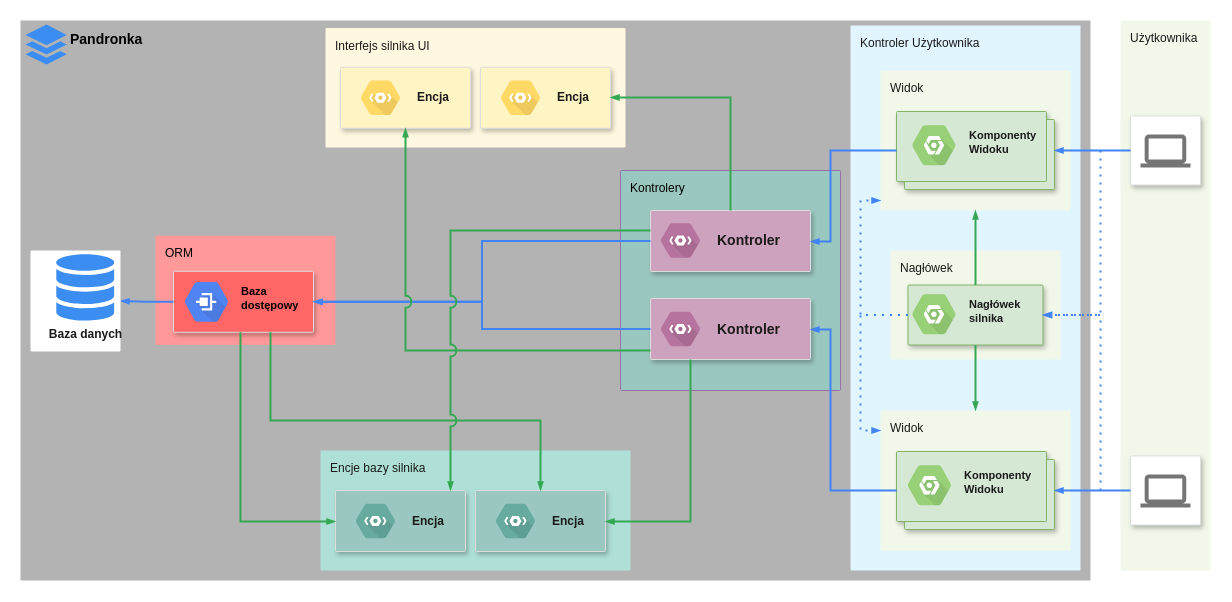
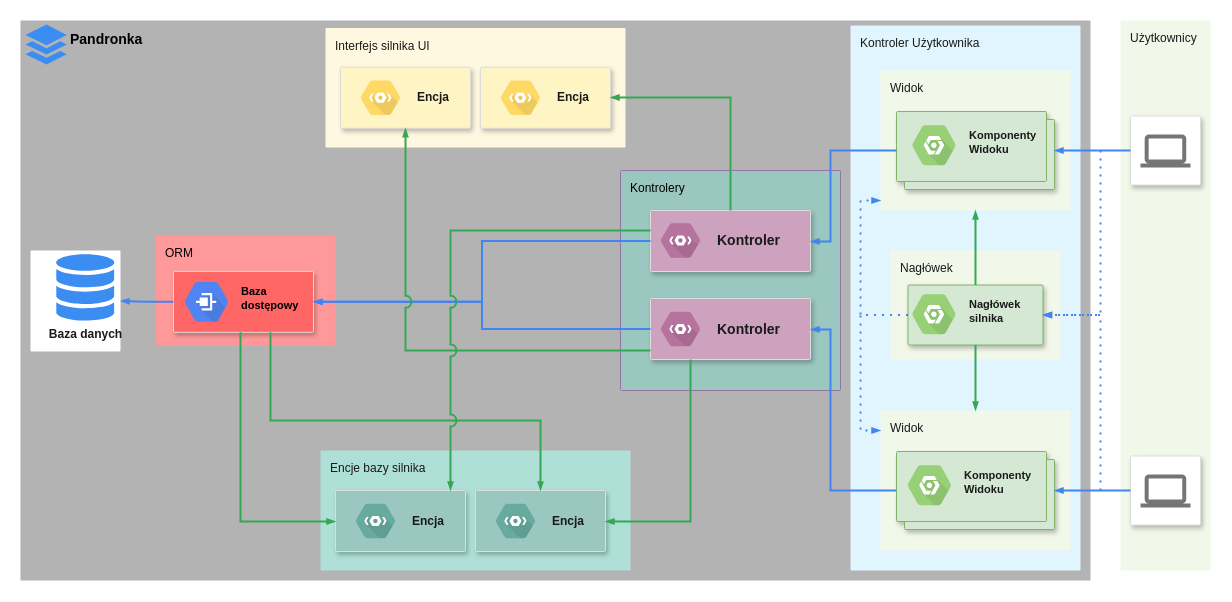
  <mxCell id="0" />
  <mxCell id="1" parent="0" />
  <mxCell id="2" value="Pandronka" style="strokeColor=none;shadow=0;gradientColor=none;fontSize=14;align=left;spacing=10;9E9E9E;verticalAlign=top;spacingTop=-4;fontStyle=1;spacingLeft=40;html=1;fillColor=#B3B3B3;" parent="1" vertex="1"><mxGeometry x="20" y="20" width="1070" height="560" as="geometry" /></mxCell>
- <mxCell id="3" value="Użytkownika" style="rounded=1;absoluteArcSize=1;arcSize=2;html=1;strokeColor=none;gradientColor=none;shadow=0;dashed=0;strokeColor=none;fontSize=12;align=left;verticalAlign=top;spacing=10;spacingTop=-4;fillColor=#F1F8E9;fontColor=#1A1A1A;" parent="1" vertex="1"><mxGeometry x="1120" y="20" width="90" height="550" as="geometry" /></mxCell>
+ <mxCell id="3" value="Użytkownicy" style="rounded=1;absoluteArcSize=1;arcSize=2;html=1;strokeColor=none;gradientColor=none;shadow=0;dashed=0;strokeColor=none;fontSize=12;align=left;verticalAlign=top;spacing=10;spacingTop=-4;fillColor=#F1F8E9;fontColor=#1A1A1A;" parent="1" vertex="1"><mxGeometry x="1120" y="20" width="90" height="550" as="geometry" /></mxCell>
  <mxCell id="4" value="" style="strokeColor=#dddddd;fillColor=#ffffff;shadow=1;strokeWidth=1;rounded=1;absoluteArcSize=1;arcSize=2;labelPosition=center;verticalLabelPosition=middle;align=center;verticalAlign=bottom;spacingLeft=0;fontColor=#999999;fontSize=12;whiteSpace=wrap;spacingBottom=2;html=1;" parent="1" vertex="1"><mxGeometry x="1130" y="115.5" width="70" height="69" as="geometry" /></mxCell>
  <mxCell id="5" value="" style="dashed=0;connectable=0;html=1;fillColor=#757575;strokeColor=none;shape=mxgraph.gcp2.laptop;part=1;" parent="4" vertex="1"><mxGeometry x="0.5" width="50" height="33" relative="1" as="geometry"><mxPoint x="-25" y="18.5" as="offset" /></mxGeometry></mxCell>
  <mxCell id="6" value="" style="strokeColor=#dddddd;fillColor=#ffffff;shadow=1;strokeWidth=1;rounded=1;absoluteArcSize=1;arcSize=2;labelPosition=center;verticalLabelPosition=middle;align=center;verticalAlign=bottom;spacingLeft=0;fontColor=#999999;fontSize=12;whiteSpace=wrap;spacingBottom=2;html=1;" vertex="1" parent="1"><mxGeometry x="1130" y="455.5" width="70" height="69" as="geometry" /></mxCell>
  <mxCell id="7" value="" style="dashed=0;connectable=0;html=1;fillColor=#757575;strokeColor=none;shape=mxgraph.gcp2.laptop;part=1;" vertex="1" parent="6"><mxGeometry x="0.5" width="50" height="33" relative="1" as="geometry"><mxPoint x="-25" y="18.5" as="offset" /></mxGeometry></mxCell>
  <mxCell id="8" value="Kontroler Użytkownika" style="points=[[0,0,0],[0.25,0,0],[0.5,0,0],[0.75,0,0],[1,0,0],[1,0.25,0],[1,0.5,0],[1,0.75,0],[1,1,0],[0.75,1,0],[0.5,1,0],[0.25,1,0],[0,1,0],[0,0.75,0],[0,0.5,0],[0,0.25,0]];rounded=1;absoluteArcSize=1;arcSize=2;html=1;strokeColor=none;gradientColor=none;shadow=0;dashed=0;fontSize=12;align=left;verticalAlign=top;spacing=10;spacingTop=-4;fillColor=#E1F5FE;fontColor=#1A1A1A;" vertex="1" parent="1"><mxGeometry x="850" y="25" width="230" height="545" as="geometry" /></mxCell>
  <mxCell id="9" value="Widok" style="points=[[0,0,0],[0.25,0,0],[0.5,0,0],[0.75,0,0],[1,0,0],[1,0.25,0],[1,0.5,0],[1,0.75,0],[1,1,0],[0.75,1,0],[0.5,1,0],[0.25,1,0],[0,1,0],[0,0.75,0],[0,0.5,0],[0,0.25,0]];rounded=1;absoluteArcSize=1;arcSize=2;html=1;strokeColor=none;gradientColor=none;shadow=0;dashed=0;fontSize=12;align=left;verticalAlign=top;spacing=10;spacingTop=-4;fillColor=#F1F8E9;fontColor=#1A1A1A;" vertex="1" parent="1"><mxGeometry x="880" y="70" width="190" height="140" as="geometry" /></mxCell>
  <mxCell id="10" value="Nagłówek" style="points=[[0,0,0],[0.25,0,0],[0.5,0,0],[0.75,0,0],[1,0,0],[1,0.25,0],[1,0.5,0],[1,0.75,0],[1,1,0],[0.75,1,0],[0.5,1,0],[0.25,1,0],[0,1,0],[0,0.75,0],[0,0.5,0],[0,0.25,0]];rounded=1;absoluteArcSize=1;arcSize=2;html=1;strokeColor=none;gradientColor=none;shadow=0;dashed=0;fontSize=12;align=left;verticalAlign=top;spacing=10;spacingTop=-4;fillColor=#F1F8E9;fontColor=#1A1A1A;" vertex="1" parent="1"><mxGeometry x="890" y="250" width="170" height="109" as="geometry" /></mxCell>
  <mxCell id="11" value="" style="strokeColor=#82b366;fillColor=#d5e8d4;shadow=1;strokeWidth=1;rounded=1;absoluteArcSize=1;arcSize=2;fontSize=10;align=center;html=1;" vertex="1" parent="1"><mxGeometry x="907.5" y="284.5" width="135" height="60" as="geometry" /></mxCell>
  <mxCell id="12" value="" style="html=1;aspect=fixed;strokeColor=none;shadow=0;align=center;verticalAlign=top;fillColor=#3B8DF1;shape=mxgraph.gcp2.files" vertex="1" parent="1"><mxGeometry x="25" y="24" width="41.23" height="40" as="geometry" /></mxCell>
  <mxCell id="13" value="" style="shape=mxgraph.gcp2.doubleRect;strokeColor=#82b366;fillColor=#d5e8d4;shadow=1;strokeWidth=1;fontSize=10;align=center;html=1;" vertex="1" parent="1"><mxGeometry x="896" y="111" width="158" height="78" as="geometry" /></mxCell>
  <mxCell id="14" value="Widok" style="points=[[0,0,0],[0.25,0,0],[0.5,0,0],[0.75,0,0],[1,0,0],[1,0.25,0],[1,0.5,0],[1,0.75,0],[1,1,0],[0.75,1,0],[0.5,1,0],[0.25,1,0],[0,1,0],[0,0.75,0],[0,0.5,0],[0,0.25,0]];rounded=1;absoluteArcSize=1;arcSize=2;html=1;strokeColor=none;gradientColor=none;shadow=0;dashed=0;fontSize=12;align=left;verticalAlign=top;spacing=10;spacingTop=-4;fillColor=#F1F8E9;fontColor=#1A1A1A;" vertex="1" parent="1"><mxGeometry x="880" y="410" width="190" height="140" as="geometry" /></mxCell>
  <mxCell id="15" value="" style="shape=mxgraph.gcp2.doubleRect;strokeColor=#82b366;fillColor=#d5e8d4;shadow=1;strokeWidth=1;fontSize=10;align=center;html=1;" vertex="1" parent="1"><mxGeometry x="896" y="451" width="158" height="78" as="geometry" /></mxCell>
  <mxCell id="16" value="" style="edgeStyle=orthogonalEdgeStyle;fontSize=12;html=1;endArrow=blockThin;endFill=1;rounded=0;strokeWidth=2;endSize=4;startSize=4;strokeColor=#34A853;dashed=0;" edge="1" parent="1" source="11" target="9"><mxGeometry width="100" relative="1" as="geometry"><mxPoint x="510" y="230" as="sourcePoint" /><mxPoint x="610" y="230" as="targetPoint" /><Array as="points" /></mxGeometry></mxCell>
  <mxCell id="17" value="" style="edgeStyle=orthogonalEdgeStyle;fontSize=12;html=1;endArrow=blockThin;endFill=1;rounded=0;strokeWidth=2;endSize=4;startSize=4;strokeColor=#34A853;dashed=0;" edge="1" parent="1" source="11" target="14"><mxGeometry width="100" relative="1" as="geometry"><mxPoint x="570" y="360" as="sourcePoint" /><mxPoint x="670" y="360" as="targetPoint" /></mxGeometry></mxCell>
  <mxCell id="18" value="" style="edgeStyle=orthogonalEdgeStyle;fontSize=12;html=1;endArrow=blockThin;endFill=1;rounded=0;strokeWidth=2;endSize=4;startSize=4;dashed=0;strokeColor=#4284F3;" edge="1" parent="1" source="4" target="13"><mxGeometry width="100" relative="1" as="geometry"><mxPoint x="1230" y="240" as="sourcePoint" /><mxPoint x="1330" y="240" as="targetPoint" /></mxGeometry></mxCell>
  <mxCell id="19" value="" style="edgeStyle=orthogonalEdgeStyle;fontSize=12;html=1;endArrow=blockThin;endFill=1;rounded=0;strokeWidth=2;endSize=4;startSize=4;dashed=0;strokeColor=#4284F3;" edge="1" parent="1" source="6" target="15"><mxGeometry width="100" relative="1" as="geometry"><mxPoint x="1250" y="390" as="sourcePoint" /><mxPoint x="1350" y="390" as="targetPoint" /></mxGeometry></mxCell>
  <mxCell id="20" value="" style="edgeStyle=orthogonalEdgeStyle;fontSize=12;html=1;endArrow=blockThin;endFill=1;rounded=0;strokeWidth=2;endSize=4;startSize=4;dashed=1;dashPattern=1 3;strokeColor=#4284F3;" edge="1" parent="1" target="11"><mxGeometry width="100" relative="1" as="geometry"><mxPoint x="1100" y="150" as="sourcePoint" /><mxPoint x="1360" y="380" as="targetPoint" /><Array as="points"><mxPoint x="1100" y="220" /><mxPoint x="1100" y="315" /></Array></mxGeometry></mxCell>
  <mxCell id="21" value="" style="edgeStyle=orthogonalEdgeStyle;fontSize=12;html=1;endArrow=blockThin;endFill=1;rounded=0;strokeWidth=2;endSize=4;startSize=4;dashed=1;dashPattern=1 3;strokeColor=#4284F3;" edge="1" parent="1" target="11"><mxGeometry width="100" relative="1" as="geometry"><mxPoint x="1100" y="490" as="sourcePoint" /><mxPoint x="1350" y="380" as="targetPoint" /><Array as="points"><mxPoint x="1100" y="380" /><mxPoint x="1100" y="315" /></Array></mxGeometry></mxCell>
  <mxCell id="22" value="Kontrolery" style="points=[[0,0,0],[0.25,0,0],[0.5,0,0],[0.75,0,0],[1,0,0],[1,0.25,0],[1,0.5,0],[1,0.75,0],[1,1,0],[0.75,1,0],[0.5,1,0],[0.25,1,0],[0,1,0],[0,0.75,0],[0,0.5,0],[0,0.25,0]];rounded=1;absoluteArcSize=1;arcSize=2;html=1;strokeColor=#9673a6;shadow=0;dashed=0;fontSize=12;align=left;verticalAlign=top;spacing=10;spacingTop=-4;fillColor=#9ac7bf;" vertex="1" parent="1"><mxGeometry x="620" y="170" width="220" height="220" as="geometry" /></mxCell>
  <mxCell id="23" value="" style="strokeColor=#dddddd;shadow=1;strokeWidth=1;rounded=1;absoluteArcSize=1;arcSize=2;fontSize=10;fontColor=#9E9E9E;align=center;html=1;fillColor=#CDA2BE;" vertex="1" parent="1"><mxGeometry x="650" y="210" width="160" height="61" as="geometry" /></mxCell>
  <mxCell id="24" value="&lt;font style=&quot;font-size: 14px&quot; color=&quot;#1A1A1A&quot;&gt;Kontroler&lt;/font&gt;" style="dashed=0;connectable=0;html=1;strokeColor=none;shape=mxgraph.gcp2.hexIcon;prIcon=cloud_tools_for_powershell;part=1;labelPosition=right;verticalLabelPosition=middle;align=left;verticalAlign=middle;spacingLeft=5;fontColor=#999999;fontSize=12;fillColor=#B5739D;fontStyle=1" vertex="1" parent="1"><mxGeometry x="650" y="214.75" width="60" height="50.5" as="geometry" /></mxCell>
  <mxCell id="25" value="" style="strokeColor=#dddddd;shadow=1;strokeWidth=1;rounded=1;absoluteArcSize=1;arcSize=2;fontSize=10;fontColor=#9E9E9E;align=center;html=1;fillColor=#CDA2BE;" vertex="1" parent="1"><mxGeometry x="650" y="298" width="160" height="61" as="geometry" /></mxCell>
  <mxCell id="26" value="&lt;font style=&quot;font-size: 14px&quot; color=&quot;#1A1A1A&quot;&gt;Kontroler&lt;/font&gt;" style="dashed=0;connectable=0;html=1;strokeColor=none;shape=mxgraph.gcp2.hexIcon;prIcon=cloud_tools_for_powershell;part=1;labelPosition=right;verticalLabelPosition=middle;align=left;verticalAlign=middle;spacingLeft=5;fontColor=#999999;fontSize=12;fillColor=#B5739D;fontStyle=1" vertex="1" parent="1"><mxGeometry x="650" y="303.25" width="60" height="50.5" as="geometry" /></mxCell>
  <mxCell id="27" value="" style="edgeStyle=orthogonalEdgeStyle;fontSize=12;html=1;endArrow=blockThin;endFill=1;rounded=0;strokeWidth=2;endSize=4;startSize=4;dashed=0;strokeColor=#4284F3;" edge="1" parent="1" source="13" target="23"><mxGeometry width="100" relative="1" as="geometry"><mxPoint x="750" y="-20" as="sourcePoint" /><mxPoint x="850" y="-20" as="targetPoint" /><Array as="points"><mxPoint x="830" y="150" /><mxPoint x="830" y="241" /></Array></mxGeometry></mxCell>
  <mxCell id="28" value="" style="edgeStyle=orthogonalEdgeStyle;fontSize=12;html=1;endArrow=blockThin;endFill=1;rounded=0;strokeWidth=2;endSize=4;startSize=4;dashed=0;strokeColor=#4284F3;" edge="1" parent="1" source="15" target="25"><mxGeometry width="100" relative="1" as="geometry"><mxPoint x="830" y="-10" as="sourcePoint" /><mxPoint x="930" y="-10" as="targetPoint" /><Array as="points"><mxPoint x="830" y="490" /><mxPoint x="830" y="329" /></Array></mxGeometry></mxCell>
  <mxCell id="29" value="&lt;div&gt;&lt;font color=&quot;#1A1A1A&quot;&gt;Nagłówek&lt;/font&gt;&lt;/div&gt;&lt;div&gt;&lt;font color=&quot;#1A1A1A&quot;&gt;silnika&lt;br&gt;&lt;/font&gt;&lt;/div&gt;" style="html=1;strokeColor=none;verticalAlign=middle;labelPosition=right;verticalLabelPosition=middle;align=left;spacingTop=-6;fontSize=11;fontStyle=1;fontColor=#999999;shape=mxgraph.gcp2.hexIcon;prIcon=placeholder;fillColor=#97D077;" vertex="1" parent="1"><mxGeometry x="900.5" y="284.5" width="66" height="58.5" as="geometry" /></mxCell>
  <mxCell id="30" value="&lt;div&gt;&lt;font color=&quot;#1A1A1A&quot;&gt;Komponenty&lt;/font&gt;&lt;/div&gt;&lt;div&gt;&lt;font color=&quot;#1A1A1A&quot;&gt;Widoku&lt;br&gt;&lt;/font&gt;&lt;/div&gt;" style="html=1;strokeColor=none;verticalAlign=middle;labelPosition=right;verticalLabelPosition=middle;align=left;spacingTop=-6;fontSize=11;fontStyle=1;fontColor=#999999;shape=mxgraph.gcp2.hexIcon;prIcon=placeholder;fillColor=#97D077;" vertex="1" parent="1"><mxGeometry x="900.5" y="115.5" width="66" height="58.5" as="geometry" /></mxCell>
  <mxCell id="31" value="&lt;div&gt;&lt;font color=&quot;#1A1A1A&quot;&gt;Komponenty&lt;/font&gt;&lt;/div&gt;&lt;div&gt;&lt;font color=&quot;#1A1A1A&quot;&gt;Widoku&lt;br&gt;&lt;/font&gt;&lt;/div&gt;" style="html=1;strokeColor=none;verticalAlign=middle;labelPosition=right;verticalLabelPosition=middle;align=left;spacingTop=-6;fontSize=11;fontStyle=1;fontColor=#999999;shape=mxgraph.gcp2.hexIcon;prIcon=placeholder;fillColor=#97D077;" vertex="1" parent="1"><mxGeometry x="896" y="455.5" width="66" height="58.5" as="geometry" /></mxCell>
  <mxCell id="32" value="" style="edgeStyle=orthogonalEdgeStyle;fontSize=12;html=1;endArrow=blockThin;endFill=1;rounded=0;strokeWidth=2;endSize=4;startSize=4;dashed=1;dashPattern=1 3;strokeColor=#4284F3;" edge="1" parent="1" source="11" target="9"><mxGeometry width="100" relative="1" as="geometry"><mxPoint x="830" y="-10" as="sourcePoint" /><mxPoint x="930" y="-10" as="targetPoint" /><Array as="points"><mxPoint x="860" y="315" /><mxPoint x="860" y="200" /></Array></mxGeometry></mxCell>
  <mxCell id="33" value="" style="edgeStyle=orthogonalEdgeStyle;fontSize=12;html=1;endArrow=blockThin;endFill=1;rounded=0;strokeWidth=2;endSize=4;startSize=4;dashed=1;dashPattern=1 3;strokeColor=#4284F3;" edge="1" parent="1" source="11" target="14"><mxGeometry width="100" relative="1" as="geometry"><mxPoint x="1240" y="330" as="sourcePoint" /><mxPoint x="1340" y="330" as="targetPoint" /><Array as="points"><mxPoint x="860" y="315" /><mxPoint x="860" y="430" /></Array></mxGeometry></mxCell>
  <mxCell id="34" value="Interfejs silnika UI" style="points=[[0,0,0],[0.25,0,0],[0.5,0,0],[0.75,0,0],[1,0,0],[1,0.25,0],[1,0.5,0],[1,0.75,0],[1,1,0],[0.75,1,0],[0.5,1,0],[0.25,1,0],[0,1,0],[0,0.75,0],[0,0.5,0],[0,0.25,0]];rounded=1;absoluteArcSize=1;arcSize=2;html=1;strokeColor=none;gradientColor=none;shadow=0;dashed=0;fontSize=12;align=left;verticalAlign=top;spacing=10;spacingTop=-4;fillColor=#FFF8E1;fontColor=#1A1A1A;" vertex="1" parent="1"><mxGeometry x="325" y="27.5" width="300" height="119.5" as="geometry" /></mxCell>
  <mxCell id="35" value="Encje bazy silnika" style="points=[[0,0,0],[0.25,0,0],[0.5,0,0],[0.75,0,0],[1,0,0],[1,0.25,0],[1,0.5,0],[1,0.75,0],[1,1,0],[0.75,1,0],[0.5,1,0],[0.25,1,0],[0,1,0],[0,0.75,0],[0,0.5,0],[0,0.25,0]];rounded=1;absoluteArcSize=1;arcSize=2;html=1;strokeColor=none;gradientColor=none;shadow=0;dashed=0;fontSize=12;align=left;verticalAlign=top;spacing=10;spacingTop=-4;fontColor=#1A1A1A;fillColor=#AEE0D7;" vertex="1" parent="1"><mxGeometry x="320" y="450" width="310" height="120" as="geometry" /></mxCell>
  <mxCell id="36" value="" style="strokeColor=#dddddd;shadow=1;strokeWidth=1;rounded=1;absoluteArcSize=1;arcSize=2;fontSize=10;fontColor=#9E9E9E;align=center;html=1;fillColor=#FFF4C3;" vertex="1" parent="1"><mxGeometry x="480" y="66.75" width="130" height="61" as="geometry" /></mxCell>
  <mxCell id="37" value="Encja" style="dashed=0;connectable=0;html=1;strokeColor=none;shape=mxgraph.gcp2.hexIcon;prIcon=cloud_tools_for_powershell;part=1;labelPosition=right;verticalLabelPosition=middle;align=left;verticalAlign=middle;spacingLeft=5;fontSize=12;fontStyle=1;fillColor=#FFD966;fontColor=#1A1A1A;" vertex="1" parent="1"><mxGeometry x="490" y="72" width="60" height="50.5" as="geometry" /></mxCell>
  <mxCell id="38" value="" style="strokeColor=#dddddd;shadow=1;strokeWidth=1;rounded=1;absoluteArcSize=1;arcSize=2;fontSize=10;fontColor=#9E9E9E;align=center;html=1;fillColor=#FFF4C3;" vertex="1" parent="1"><mxGeometry x="340" y="66.75" width="130" height="61" as="geometry" /></mxCell>
  <mxCell id="39" value="Encja" style="dashed=0;connectable=0;html=1;strokeColor=none;shape=mxgraph.gcp2.hexIcon;prIcon=cloud_tools_for_powershell;part=1;labelPosition=right;verticalLabelPosition=middle;align=left;verticalAlign=middle;spacingLeft=5;fontSize=12;fontStyle=1;fillColor=#FFD966;fontColor=#1A1A1A;" vertex="1" parent="1"><mxGeometry x="350" y="72" width="60" height="50.5" as="geometry" /></mxCell>
  <mxCell id="40" value="" style="strokeColor=#dddddd;shadow=1;strokeWidth=1;rounded=1;absoluteArcSize=1;arcSize=2;fontSize=10;fontColor=#9E9E9E;align=center;html=1;fillColor=#9AC7BF;" vertex="1" parent="1"><mxGeometry x="335" y="490" width="130" height="61" as="geometry" /></mxCell>
  <mxCell id="41" value="Encja" style="dashed=0;connectable=0;html=1;strokeColor=none;shape=mxgraph.gcp2.hexIcon;prIcon=cloud_tools_for_powershell;part=1;labelPosition=right;verticalLabelPosition=middle;align=left;verticalAlign=middle;spacingLeft=5;fontSize=12;fontStyle=1;fillColor=#67AB9F;fontColor=#1A1A1A;" vertex="1" parent="1"><mxGeometry x="345" y="495.25" width="60" height="50.5" as="geometry" /></mxCell>
  <mxCell id="42" value="" style="strokeColor=#dddddd;shadow=1;strokeWidth=1;rounded=1;absoluteArcSize=1;arcSize=2;fontSize=10;fontColor=#9E9E9E;align=center;html=1;fillColor=#9AC7BF;" vertex="1" parent="1"><mxGeometry x="475" y="490" width="130" height="61" as="geometry" /></mxCell>
  <mxCell id="43" value="Encja" style="dashed=0;connectable=0;html=1;strokeColor=none;shape=mxgraph.gcp2.hexIcon;prIcon=cloud_tools_for_powershell;part=1;labelPosition=right;verticalLabelPosition=middle;align=left;verticalAlign=middle;spacingLeft=5;fontSize=12;fontStyle=1;fillColor=#67AB9F;fontColor=#1A1A1A;" vertex="1" parent="1"><mxGeometry x="485" y="495.25" width="60" height="50.5" as="geometry" /></mxCell>
  <mxCell id="44" value="ORM" style="points=[[0,0,0],[0.25,0,0],[0.5,0,0],[0.75,0,0],[1,0,0],[1,0.25,0],[1,0.5,0],[1,0.75,0],[1,1,0],[0.75,1,0],[0.5,1,0],[0.25,1,0],[0,1,0],[0,0.75,0],[0,0.5,0],[0,0.25,0]];rounded=1;absoluteArcSize=1;arcSize=2;html=1;strokeColor=none;gradientColor=none;shadow=0;dashed=0;fontSize=12;align=left;verticalAlign=top;spacing=10;spacingTop=-4;fillColor=#FF9999;" vertex="1" parent="1"><mxGeometry x="155" y="235.13" width="180" height="109.37" as="geometry" /></mxCell>
  <mxCell id="45" value="" style="strokeColor=#dddddd;shadow=1;strokeWidth=1;rounded=1;absoluteArcSize=1;arcSize=2;fontSize=10;fontColor=#9E9E9E;align=center;html=1;fillColor=#FF6666;" vertex="1" parent="1"><mxGeometry x="173" y="270.82" width="140" height="61" as="geometry" /></mxCell>
  <mxCell id="46" value="&lt;div&gt;Baza &lt;br&gt;&lt;/div&gt;&lt;div&gt;dostępowy&lt;/div&gt;" style="html=1;fillColor=#5184F3;strokeColor=none;verticalAlign=middle;labelPosition=right;verticalLabelPosition=middle;align=left;spacingTop=-6;fontSize=11;fontStyle=1;shape=mxgraph.gcp2.hexIcon;prIcon=dedicated_interconnect" vertex="1" parent="1"><mxGeometry x="173" y="272.07" width="66" height="58.5" as="geometry" /></mxCell>
  <mxCell id="47" value="" style="edgeStyle=orthogonalEdgeStyle;fontSize=12;html=1;endArrow=blockThin;endFill=1;rounded=0;strokeWidth=2;endSize=4;startSize=4;dashed=0;strokeColor=#4284F3;" edge="1" parent="1" source="23" target="45"><mxGeometry width="100" relative="1" as="geometry"><mxPoint x="120" y="440" as="sourcePoint" /><mxPoint x="220" y="440" as="targetPoint" /></mxGeometry></mxCell>
  <mxCell id="48" value="" style="edgeStyle=orthogonalEdgeStyle;fontSize=12;html=1;endArrow=blockThin;endFill=1;rounded=0;strokeWidth=2;endSize=4;startSize=4;dashed=0;strokeColor=#4284F3;" edge="1" parent="1" source="25" target="45"><mxGeometry width="100" relative="1" as="geometry"><mxPoint x="480" y="360" as="sourcePoint" /><mxPoint x="580" y="360" as="targetPoint" /></mxGeometry></mxCell>
  <mxCell id="49" value="" style="edgeStyle=orthogonalEdgeStyle;fontSize=12;html=1;endArrow=blockThin;endFill=1;rounded=0;strokeWidth=2;endSize=4;startSize=4;strokeColor=#34A853;dashed=0;" edge="1" parent="1" source="23" target="36"><mxGeometry width="100" relative="1" as="geometry"><mxPoint x="380" y="180" as="sourcePoint" /><mxPoint x="480" y="180" as="targetPoint" /><Array as="points"><mxPoint x="730" y="97" /></Array></mxGeometry></mxCell>
  <mxCell id="50" value="" style="edgeStyle=orthogonalEdgeStyle;fontSize=12;html=1;endArrow=blockThin;endFill=1;rounded=0;strokeWidth=2;endSize=4;startSize=4;strokeColor=#34A853;dashed=0;jumpStyle=arc;jumpSize=10;" edge="1" parent="1" source="25" target="38"><mxGeometry width="100" relative="1" as="geometry"><mxPoint x="410" y="210" as="sourcePoint" /><mxPoint x="510" y="210" as="targetPoint" /><Array as="points"><mxPoint x="405" y="350" /></Array></mxGeometry></mxCell>
  <mxCell id="51" value="" style="edgeStyle=orthogonalEdgeStyle;fontSize=12;html=1;endArrow=blockThin;endFill=1;rounded=0;strokeWidth=2;endSize=4;startSize=4;strokeColor=#34A853;dashed=0;" edge="1" parent="1" source="45" target="40"><mxGeometry width="100" relative="1" as="geometry"><mxPoint x="330" y="390" as="sourcePoint" /><mxPoint x="430" y="390" as="targetPoint" /><Array as="points"><mxPoint x="240" y="521" /></Array></mxGeometry></mxCell>
  <mxCell id="52" value="" style="edgeStyle=orthogonalEdgeStyle;fontSize=12;html=1;endArrow=blockThin;endFill=1;rounded=0;strokeWidth=2;endSize=4;startSize=4;strokeColor=#34A853;dashed=0;" edge="1" parent="1" source="45" target="42"><mxGeometry width="100" relative="1" as="geometry"><mxPoint x="290" y="400" as="sourcePoint" /><mxPoint x="390" y="400" as="targetPoint" /><Array as="points"><mxPoint x="270" y="420" /><mxPoint x="540" y="420" /></Array></mxGeometry></mxCell>
  <mxCell id="53" value="" style="edgeStyle=orthogonalEdgeStyle;fontSize=12;html=1;endArrow=blockThin;endFill=1;rounded=0;strokeWidth=2;endSize=4;startSize=4;dashed=0;strokeColor=#4284F3;" edge="1" parent="1" source="45" target="54"><mxGeometry width="100" relative="1" as="geometry"><mxPoint x="20" y="410" as="sourcePoint" /><mxPoint x="250" y="-40" as="targetPoint" /></mxGeometry></mxCell>
  <mxCell id="54" value="" style="points=[[0,0,0],[0.25,0,0],[0.5,0,0],[0.75,0,0],[1,0,0],[1,0.25,0],[1,0.5,0],[1,0.75,0],[1,1,0],[0.75,1,0],[0.5,1,0],[0.25,1,0],[0,1,0],[0,0.75,0],[0,0.5,0],[0,0.25,0]];rounded=1;absoluteArcSize=1;arcSize=2;html=1;strokeColor=none;gradientColor=none;shadow=0;dashed=0;fontSize=12;fontColor=#9E9E9E;align=left;verticalAlign=top;spacing=10;spacingTop=-4;" vertex="1" parent="1"><mxGeometry x="30" y="250" width="90" height="101" as="geometry" /></mxCell>
  <mxCell id="55" value="&lt;b&gt;Baza danych&lt;/b&gt;" style="html=1;aspect=fixed;strokeColor=none;shadow=0;align=center;verticalAlign=top;fillColor=#3B8DF1;shape=mxgraph.gcp2.cloud_monitoring;fontColor=#1A1A1A;labelPosition=center;verticalLabelPosition=bottom;" vertex="1" parent="1"><mxGeometry x="55" y="253.75" width="60" height="66.67" as="geometry" /></mxCell>
  <mxCell id="56" value="" style="edgeStyle=orthogonalEdgeStyle;fontSize=12;html=1;endArrow=blockThin;endFill=1;rounded=0;strokeWidth=2;endSize=4;startSize=4;strokeColor=#34A853;dashed=0;" edge="1" parent="1" source="25" target="42"><mxGeometry width="100" relative="1" as="geometry"><mxPoint x="670" y="470" as="sourcePoint" /><mxPoint x="770" y="470" as="targetPoint" /><Array as="points"><mxPoint x="690" y="521" /></Array></mxGeometry></mxCell>
  <mxCell id="57" value="" style="edgeStyle=orthogonalEdgeStyle;fontSize=12;html=1;endArrow=blockThin;endFill=1;rounded=0;strokeWidth=2;endSize=4;startSize=4;strokeColor=#34A853;dashed=0;jumpStyle=arc;jumpSize=10;" edge="1" parent="1" source="23" target="40"><mxGeometry width="100" relative="1" as="geometry"><mxPoint x="250" y="190" as="sourcePoint" /><mxPoint x="350" y="190" as="targetPoint" /><Array as="points"><mxPoint x="450" y="230" /></Array></mxGeometry></mxCell>
